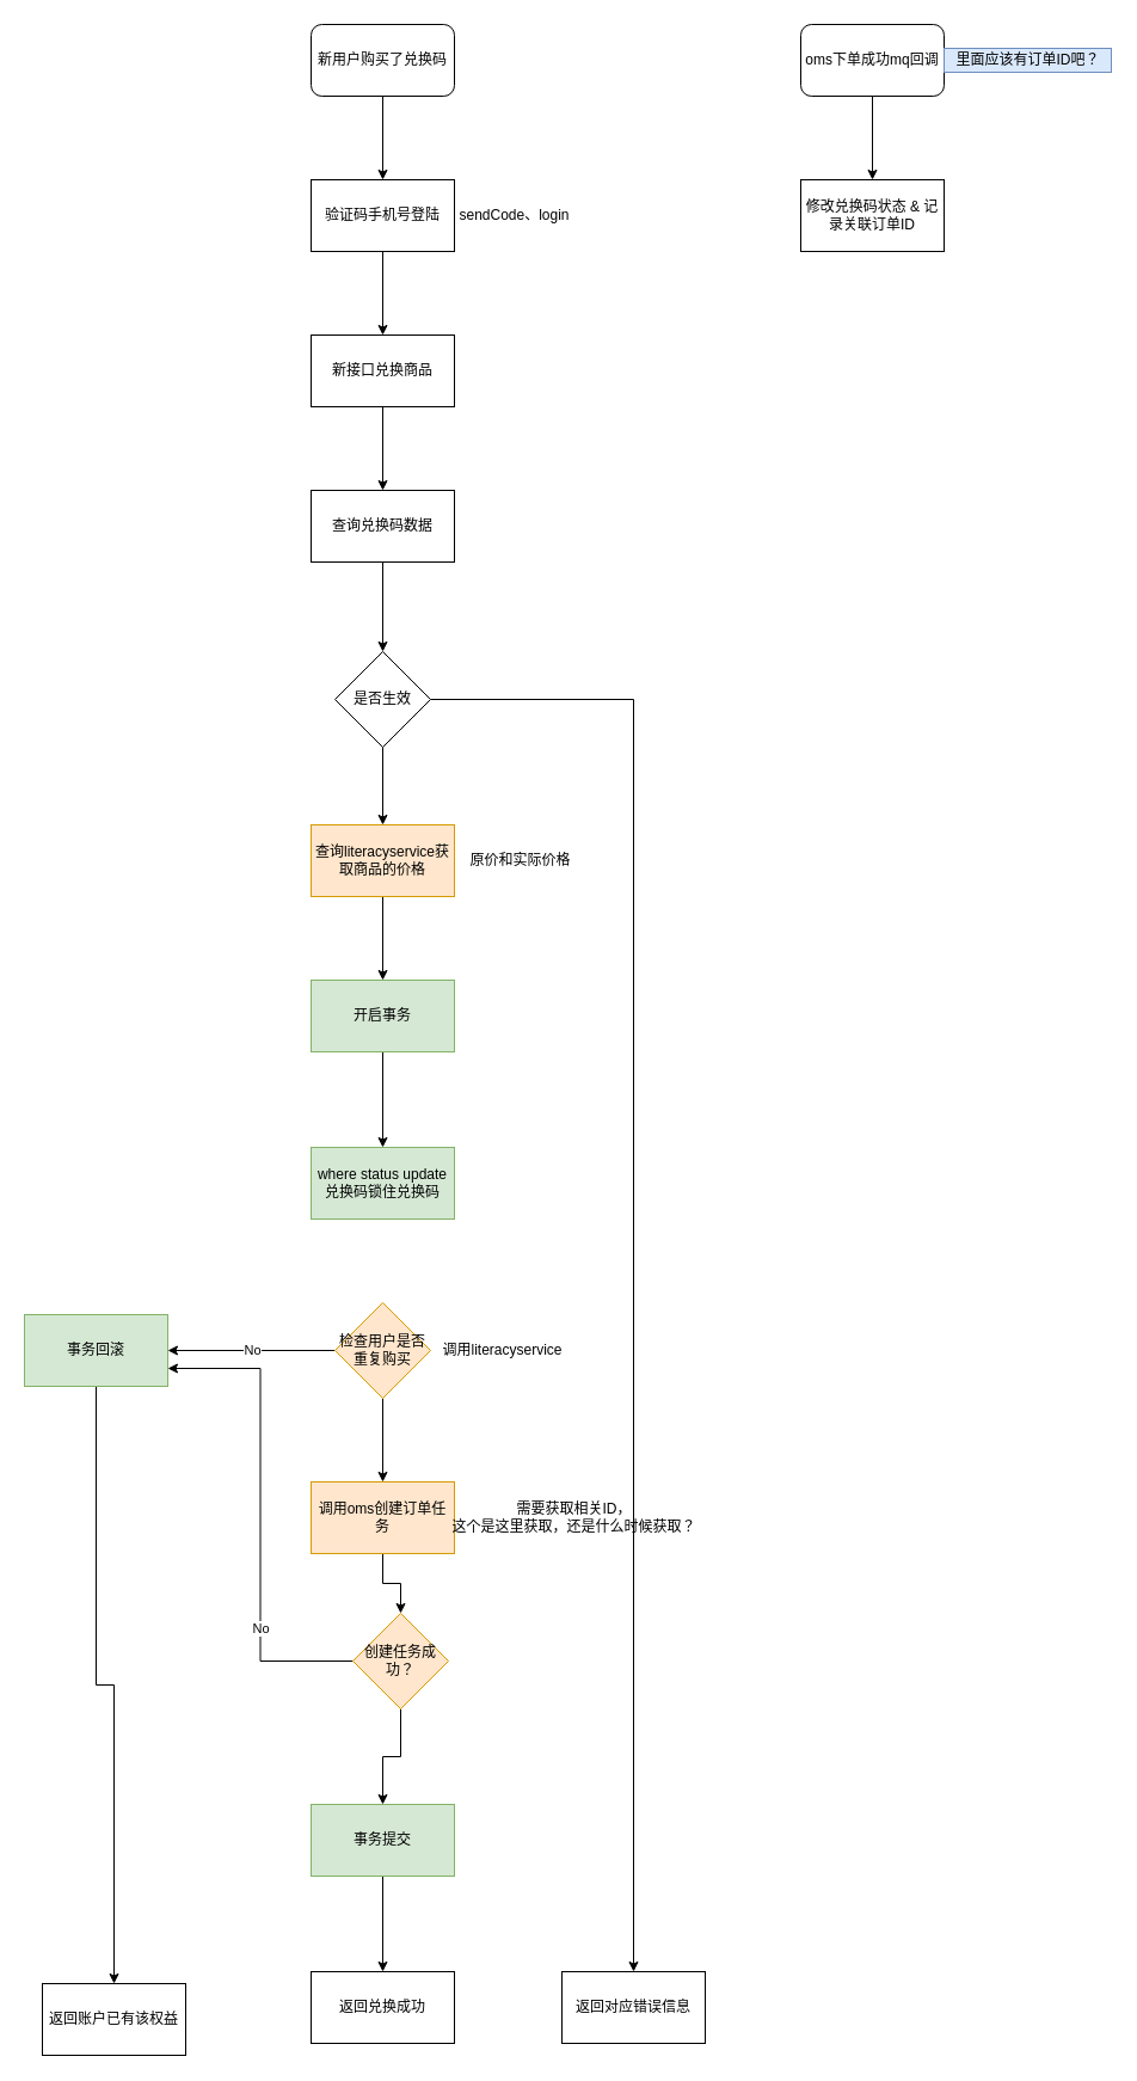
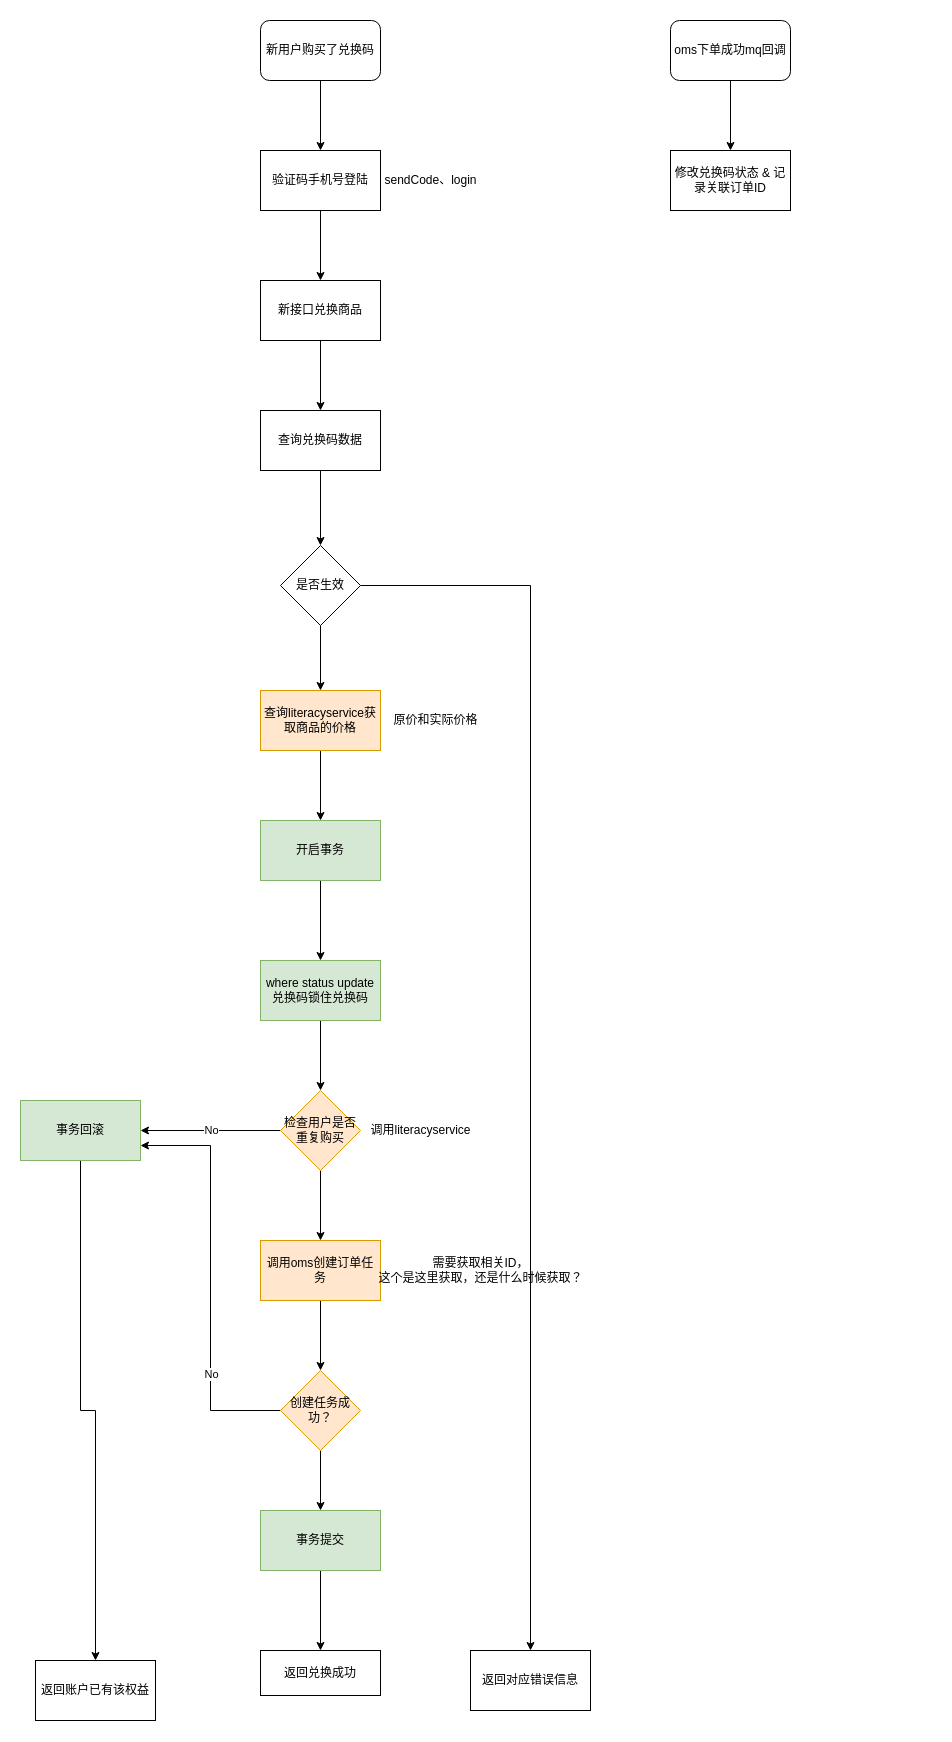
  <mxCell id="0" />
  <mxCell id="1" parent="0" />
  <mxCell id="2" style="edgeStyle=orthogonalEdgeStyle;rounded=0;orthogonalLoop=1;jettySize=auto;html=1;entryX=0.5;entryY=0;entryDx=0;entryDy=0;" edge="1" parent="1" source="3" target="5"><mxGeometry relative="1" as="geometry" /></mxCell>
  <mxCell id="3" value="新用户购买了兑换码" style="rounded=1;whiteSpace=wrap;html=1;" vertex="1" parent="1"><mxGeometry x="260" y="20" width="120" height="60" as="geometry" /></mxCell>
  <mxCell id="4" style="edgeStyle=orthogonalEdgeStyle;rounded=0;orthogonalLoop=1;jettySize=auto;html=1;entryX=0.5;entryY=0;entryDx=0;entryDy=0;" edge="1" parent="1" source="5" target="8"><mxGeometry relative="1" as="geometry" /></mxCell>
  <mxCell id="5" value="验证码手机号登陆" style="rounded=0;whiteSpace=wrap;html=1;" vertex="1" parent="1"><mxGeometry x="260" y="150" width="120" height="60" as="geometry" /></mxCell>
  <mxCell id="6" value="sendCode、login" style="text;html=1;align=center;verticalAlign=middle;resizable=0;points=[];autosize=1;strokeColor=none;" vertex="1" parent="1"><mxGeometry x="375" y="170" width="110" height="20" as="geometry" /></mxCell>
  <mxCell id="7" style="edgeStyle=orthogonalEdgeStyle;rounded=0;orthogonalLoop=1;jettySize=auto;html=1;entryX=0.5;entryY=0;entryDx=0;entryDy=0;" edge="1" parent="1" source="8" target="10"><mxGeometry relative="1" as="geometry" /></mxCell>
  <mxCell id="8" value="新接口兑换商品" style="rounded=0;whiteSpace=wrap;html=1;" vertex="1" parent="1"><mxGeometry x="260" y="280" width="120" height="60" as="geometry" /></mxCell>
  <mxCell id="9" style="edgeStyle=orthogonalEdgeStyle;rounded=0;orthogonalLoop=1;jettySize=auto;html=1;entryX=0.5;entryY=0;entryDx=0;entryDy=0;" edge="1" parent="1" source="10" target="13"><mxGeometry relative="1" as="geometry" /></mxCell>
  <mxCell id="10" value="查询兑换码数据" style="rounded=0;whiteSpace=wrap;html=1;" vertex="1" parent="1"><mxGeometry x="260" y="410" width="120" height="60" as="geometry" /></mxCell>
  <mxCell id="11" style="edgeStyle=orthogonalEdgeStyle;rounded=0;orthogonalLoop=1;jettySize=auto;html=1;entryX=0.5;entryY=0;entryDx=0;entryDy=0;" edge="1" parent="1" source="13" target="33"><mxGeometry relative="1" as="geometry" /></mxCell>
  <mxCell id="12" style="edgeStyle=orthogonalEdgeStyle;rounded=0;orthogonalLoop=1;jettySize=auto;html=1;entryX=0.5;entryY=0;entryDx=0;entryDy=0;" edge="1" parent="1" source="13" target="35"><mxGeometry relative="1" as="geometry" /></mxCell>
  <mxCell id="13" value="是否生效" style="rhombus;whiteSpace=wrap;html=1;" vertex="1" parent="1"><mxGeometry x="280" y="545" width="80" height="80" as="geometry" /></mxCell>
  <mxCell id="14" style="edgeStyle=orthogonalEdgeStyle;rounded=0;orthogonalLoop=1;jettySize=auto;html=1;entryX=0.5;entryY=0;entryDx=0;entryDy=0;" edge="1" parent="1" source="15" target="17"><mxGeometry relative="1" as="geometry" /></mxCell>
  <mxCell id="15" value="开启事务" style="rounded=0;whiteSpace=wrap;html=1;fillColor=#d5e8d4;strokeColor=#82b366;" vertex="1" parent="1"><mxGeometry x="260" y="820" width="120" height="60" as="geometry" /></mxCell>
+ <mxCell id="16" style="edgeStyle=orthogonalEdgeStyle;rounded=0;orthogonalLoop=1;jettySize=auto;html=1;entryX=0.5;entryY=0;entryDx=0;entryDy=0;" edge="1" parent="1" source="17" target="21"><mxGeometry relative="1" as="geometry" /></mxCell>
  <mxCell id="17" value="where status update 兑换码锁住兑换码" style="rounded=0;whiteSpace=wrap;html=1;fillColor=#d5e8d4;strokeColor=#82b366;" vertex="1" parent="1"><mxGeometry x="260" y="960" width="120" height="60" as="geometry" /></mxCell>
  <mxCell id="18" style="edgeStyle=orthogonalEdgeStyle;rounded=0;orthogonalLoop=1;jettySize=auto;html=1;entryX=1;entryY=0.5;entryDx=0;entryDy=0;" edge="1" parent="1" source="21" target="26"><mxGeometry relative="1" as="geometry" /></mxCell>
  <mxCell id="19" value="No" style="edgeLabel;html=1;align=center;verticalAlign=middle;resizable=0;points=[];" vertex="1" connectable="0" parent="18"><mxGeometry y="-1" relative="1" as="geometry"><mxPoint as="offset" /></mxGeometry></mxCell>
  <mxCell id="20" style="edgeStyle=orthogonalEdgeStyle;rounded=0;orthogonalLoop=1;jettySize=auto;html=1;entryX=0.5;entryY=0;entryDx=0;entryDy=0;" edge="1" parent="1" source="21" target="24"><mxGeometry relative="1" as="geometry" /></mxCell>
  <mxCell id="21" value="检查用户是否重复购买" style="rhombus;whiteSpace=wrap;html=1;fillColor=#ffe6cc;strokeColor=#d79b00;" vertex="1" parent="1"><mxGeometry x="280" y="1090" width="80" height="80" as="geometry" /></mxCell>
  <mxCell id="22" value="调用literacyservice" style="text;html=1;align=center;verticalAlign=middle;resizable=0;points=[];autosize=1;strokeColor=none;" vertex="1" parent="1"><mxGeometry x="360" y="1120" width="120" height="20" as="geometry" /></mxCell>
  <mxCell id="23" style="edgeStyle=orthogonalEdgeStyle;rounded=0;orthogonalLoop=1;jettySize=auto;html=1;entryX=0.5;entryY=0;entryDx=0;entryDy=0;" edge="1" parent="1" source="24" target="30"><mxGeometry relative="1" as="geometry" /></mxCell>
  <mxCell id="24" value="调用oms创建订单任务" style="rounded=0;whiteSpace=wrap;html=1;fillColor=#ffe6cc;strokeColor=#d79b00;" vertex="1" parent="1"><mxGeometry x="260" y="1240" width="120" height="60" as="geometry" /></mxCell>
  <mxCell id="25" style="edgeStyle=orthogonalEdgeStyle;rounded=0;orthogonalLoop=1;jettySize=auto;html=1;" edge="1" parent="1" source="26" target="38"><mxGeometry relative="1" as="geometry" /></mxCell>
  <mxCell id="26" value="事务回滚" style="rounded=0;whiteSpace=wrap;html=1;fillColor=#d5e8d4;strokeColor=#82b366;" vertex="1" parent="1"><mxGeometry x="20" y="1100" width="120" height="60" as="geometry" /></mxCell>
  <mxCell id="27" style="edgeStyle=orthogonalEdgeStyle;rounded=0;orthogonalLoop=1;jettySize=auto;html=1;entryX=1;entryY=0.75;entryDx=0;entryDy=0;" edge="1" parent="1" source="30" target="26"><mxGeometry relative="1" as="geometry" /></mxCell>
  <mxCell id="28" value="No" style="edgeLabel;html=1;align=center;verticalAlign=middle;resizable=0;points=[];" vertex="1" connectable="0" parent="27"><mxGeometry x="-0.474" relative="1" as="geometry"><mxPoint as="offset" /></mxGeometry></mxCell>
  <mxCell id="29" style="edgeStyle=orthogonalEdgeStyle;rounded=0;orthogonalLoop=1;jettySize=auto;html=1;entryX=0.5;entryY=0;entryDx=0;entryDy=0;" edge="1" parent="1" source="30" target="32"><mxGeometry relative="1" as="geometry" /></mxCell>
- <mxCell id="30" value="创建任务成功？" style="rhombus;whiteSpace=wrap;html=1;fillColor=#ffe6cc;strokeColor=#d79b00;" vertex="1" parent="1"><mxGeometry x="295" y="1350" width="80" height="80" as="geometry" /></mxCell>
+ <mxCell id="30" value="创建任务成功？" style="rhombus;whiteSpace=wrap;html=1;fillColor=#ffe6cc;strokeColor=#d79b00;" vertex="1" parent="1"><mxGeometry x="280" y="1370" width="80" height="80" as="geometry" /></mxCell>
  <mxCell id="31" style="edgeStyle=orthogonalEdgeStyle;rounded=0;orthogonalLoop=1;jettySize=auto;html=1;" edge="1" parent="1" source="32" target="37"><mxGeometry relative="1" as="geometry" /></mxCell>
  <mxCell id="32" value="事务提交" style="rounded=0;whiteSpace=wrap;html=1;fillColor=#d5e8d4;strokeColor=#82b366;" vertex="1" parent="1"><mxGeometry x="260" y="1510" width="120" height="60" as="geometry" /></mxCell>
  <mxCell id="33" value="返回对应错误信息" style="rounded=0;whiteSpace=wrap;html=1;" vertex="1" parent="1"><mxGeometry x="470" y="1650" width="120" height="60" as="geometry" /></mxCell>
  <mxCell id="34" style="edgeStyle=orthogonalEdgeStyle;rounded=0;orthogonalLoop=1;jettySize=auto;html=1;entryX=0.5;entryY=0;entryDx=0;entryDy=0;" edge="1" parent="1" source="35" target="15"><mxGeometry relative="1" as="geometry" /></mxCell>
  <mxCell id="35" value="查询literacyservice获取商品的价格" style="rounded=0;whiteSpace=wrap;html=1;fillColor=#ffe6cc;strokeColor=#d79b00;" vertex="1" parent="1"><mxGeometry x="260" y="690" width="120" height="60" as="geometry" /></mxCell>
  <mxCell id="36" value="原价和实际价格" style="text;html=1;align=center;verticalAlign=middle;resizable=0;points=[];autosize=1;strokeColor=none;" vertex="1" parent="1"><mxGeometry x="385" y="710" width="100" height="20" as="geometry" /></mxCell>
- <mxCell id="37" value="返回兑换成功" style="rounded=0;whiteSpace=wrap;html=1;" vertex="1" parent="1"><mxGeometry x="260" y="1650" width="120" height="60" as="geometry" /></mxCell>
+ <mxCell id="37" value="返回兑换成功" style="rounded=0;whiteSpace=wrap;html=1;" vertex="1" parent="1"><mxGeometry x="260" y="1650" width="120" height="45" as="geometry" /></mxCell>
  <mxCell id="38" value="返回账户已有该权益" style="rounded=0;whiteSpace=wrap;html=1;" vertex="1" parent="1"><mxGeometry x="35" y="1660" width="120" height="60" as="geometry" /></mxCell>
  <mxCell id="39" style="edgeStyle=orthogonalEdgeStyle;rounded=0;orthogonalLoop=1;jettySize=auto;html=1;entryX=0.5;entryY=0;entryDx=0;entryDy=0;" edge="1" parent="1" source="40" target="41"><mxGeometry relative="1" as="geometry" /></mxCell>
  <mxCell id="40" value="oms下单成功mq回调" style="rounded=1;whiteSpace=wrap;html=1;" vertex="1" parent="1"><mxGeometry x="670" y="20" width="120" height="60" as="geometry" /></mxCell>
  <mxCell id="41" value="修改兑换码状态 &amp;amp; 记录关联订单ID" style="rounded=0;whiteSpace=wrap;html=1;" vertex="1" parent="1"><mxGeometry x="670" y="150" width="120" height="60" as="geometry" /></mxCell>
  <mxCell id="42" value="需要获取相关ID，&lt;br&gt;这个是这里获取，还是什么时候获取？" style="text;html=1;align=center;verticalAlign=middle;resizable=0;points=[];autosize=1;strokeColor=none;" vertex="1" parent="1"><mxGeometry x="370" y="1255" width="220" height="30" as="geometry" /></mxCell>
- <mxCell id="43" value="里面应该有订单ID吧？" style="text;html=1;align=center;verticalAlign=middle;resizable=0;points=[];autosize=1;strokeColor=#6c8ebf;fillColor=#dae8fc;" vertex="1" parent="1"><mxGeometry x="790" y="40" width="140" height="20" as="geometry" /></mxCell>
